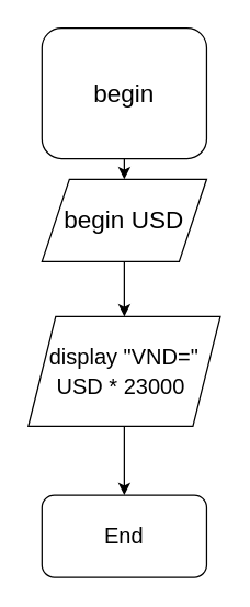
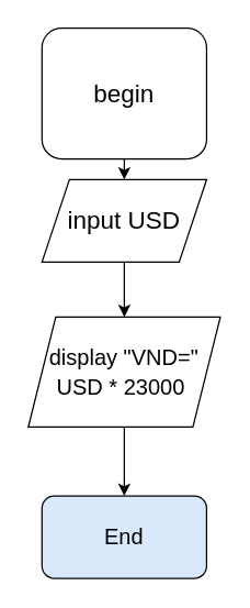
  <mxCell id="0" />
  <mxCell id="1" parent="0" />
  <mxCell id="2" value="&lt;font style=&quot;font-size: 18px;&quot;&gt;begin&lt;/font&gt;" style="rounded=1;whiteSpace=wrap;html=1;" vertex="1" parent="1"><mxGeometry x="30" y="20" width="120" height="95" as="geometry" /></mxCell>
  <mxCell id="3" value="" style="endArrow=classic;html=1;rounded=0;fontSize=18;exitX=0.5;exitY=1;exitDx=0;exitDy=0;" edge="1" parent="1" source="2"><mxGeometry width="50" height="50" relative="1" as="geometry"><mxPoint x="110" y="260" as="sourcePoint" /><mxPoint x="90" y="130" as="targetPoint" /></mxGeometry></mxCell>
- <mxCell id="4" value="begin USD" style="shape=parallelogram;perimeter=parallelogramPerimeter;whiteSpace=wrap;html=1;fixedSize=1;fontSize=18;" vertex="1" parent="1"><mxGeometry x="30" y="130" width="120" height="60" as="geometry" /></mxCell>
+ <mxCell id="4" value="input USD" style="shape=parallelogram;perimeter=parallelogramPerimeter;whiteSpace=wrap;html=1;fixedSize=1;fontSize=18;" vertex="1" parent="1"><mxGeometry x="30" y="130" width="120" height="60" as="geometry" /></mxCell>
  <mxCell id="5" value="" style="endArrow=classic;html=1;rounded=0;fontSize=18;exitX=0.5;exitY=1;exitDx=0;exitDy=0;" edge="1" parent="1" source="4"><mxGeometry width="50" height="50" relative="1" as="geometry"><mxPoint x="110" y="260" as="sourcePoint" /><mxPoint x="90" y="230" as="targetPoint" /></mxGeometry></mxCell>
  <mxCell id="6" value="&lt;font style=&quot;font-size: 16px;&quot;&gt;display &quot;VND=&quot; USD * 23000&amp;nbsp;&lt;/font&gt;" style="shape=parallelogram;perimeter=parallelogramPerimeter;whiteSpace=wrap;html=1;fixedSize=1;fontSize=18;" vertex="1" parent="1"><mxGeometry x="20" y="230" width="140" height="80" as="geometry" /></mxCell>
  <mxCell id="7" value="" style="endArrow=classic;html=1;rounded=0;fontSize=16;exitX=0.5;exitY=1;exitDx=0;exitDy=0;" edge="1" parent="1" source="6"><mxGeometry width="50" height="50" relative="1" as="geometry"><mxPoint x="120" y="370" as="sourcePoint" /><mxPoint x="90" y="360" as="targetPoint" /></mxGeometry></mxCell>
- <mxCell id="8" value="End" style="rounded=1;whiteSpace=wrap;html=1;fontSize=16;" vertex="1" parent="1"><mxGeometry x="30" y="360" width="120" height="60" as="geometry" /></mxCell>
+ <mxCell id="8" value="End" style="rounded=1;whiteSpace=wrap;html=1;fontSize=16;fillColor=#dae8fc;" vertex="1" parent="1"><mxGeometry x="30" y="360" width="120" height="60" as="geometry" /></mxCell>
